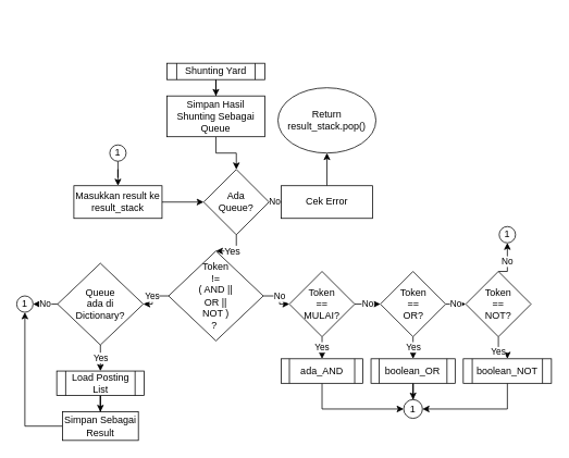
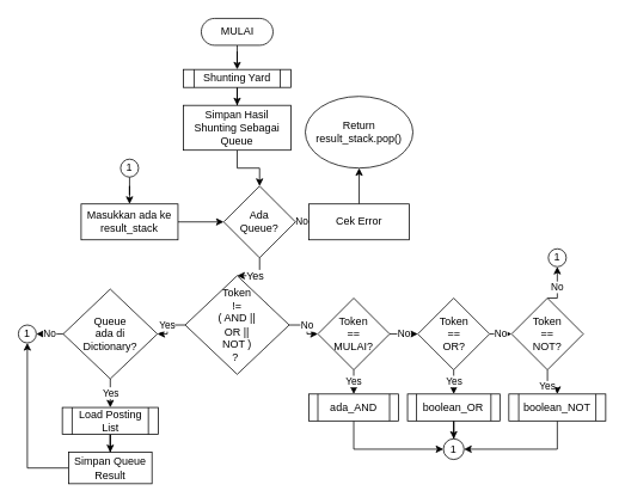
  <mxCell id="0" />
  <mxCell id="1" parent="0" />
+ <mxCell id="2" value="" style="edgeStyle=orthogonalEdgeStyle;rounded=0;orthogonalLoop=1;jettySize=auto;html=1;" parent="1" source="3" target="5" edge="1"><mxGeometry relative="1" as="geometry" /></mxCell>
+ <mxCell id="3" value="MULAI" style="html=1;dashed=0;whitespace=wrap;shape=mxgraph.dfd.start" parent="1" vertex="1"><mxGeometry x="224" y="20" width="80" height="30" as="geometry" /></mxCell>
  <mxCell id="4" value="" style="edgeStyle=orthogonalEdgeStyle;rounded=0;orthogonalLoop=1;jettySize=auto;html=1;" parent="1" source="5" target="7" edge="1"><mxGeometry relative="1" as="geometry" /></mxCell>
  <mxCell id="5" value="Shunting Yard" style="shape=process;whiteSpace=wrap;html=1;backgroundOutline=1;" parent="1" vertex="1"><mxGeometry x="204" y="77" width="120" height="20" as="geometry" /></mxCell>
  <mxCell id="6" value="" style="edgeStyle=orthogonalEdgeStyle;rounded=0;orthogonalLoop=1;jettySize=auto;html=1;" parent="1" source="7" target="11" edge="1"><mxGeometry relative="1" as="geometry" /></mxCell>
  <mxCell id="7" value="Simpan Hasil Shunting Sebagai Queue" style="rounded=0;whiteSpace=wrap;html=1;" parent="1" vertex="1"><mxGeometry x="204" y="117" width="120" height="50" as="geometry" /></mxCell>
  <mxCell id="8" value="No" style="edgeStyle=orthogonalEdgeStyle;rounded=0;orthogonalLoop=1;jettySize=auto;html=1;" parent="1" source="11" target="13" edge="1"><mxGeometry relative="1" as="geometry" /></mxCell>
  <mxCell id="9" value="" style="edgeStyle=orthogonalEdgeStyle;rounded=0;orthogonalLoop=1;jettySize=auto;html=1;entryX=0.5;entryY=0;entryDx=0;entryDy=0;" parent="1" source="11" target="17" edge="1"><mxGeometry relative="1" as="geometry"><Array as="points" /><mxPoint x="263.793" y="296.897" as="sourcePoint" /></mxGeometry></mxCell>
  <mxCell id="10" value="Yes" style="text;html=1;resizable=0;points=[];align=center;verticalAlign=middle;labelBackgroundColor=#ffffff;" parent="9" vertex="1" connectable="0"><mxGeometry x="0.15" relative="1" as="geometry"><mxPoint as="offset" /></mxGeometry></mxCell>
  <mxCell id="11" value="Ada&lt;br&gt;Queue?" style="rhombus;whiteSpace=wrap;html=1;" parent="1" vertex="1"><mxGeometry x="249" y="207" width="80" height="80" as="geometry" /></mxCell>
  <mxCell id="12" value="" style="edgeStyle=orthogonalEdgeStyle;rounded=0;orthogonalLoop=1;jettySize=auto;html=1;" parent="1" source="13" target="14" edge="1"><mxGeometry relative="1" as="geometry" /></mxCell>
  <mxCell id="13" value="Cek Error" style="rounded=0;whiteSpace=wrap;html=1;" parent="1" vertex="1"><mxGeometry x="344" y="227" width="112" height="40" as="geometry" /></mxCell>
  <mxCell id="14" value="Return result_stack.pop()" style="ellipse;whiteSpace=wrap;html=1;" parent="1" vertex="1"><mxGeometry x="340" y="107" width="120" height="80" as="geometry" /></mxCell>
  <mxCell id="15" value="No" style="edgeStyle=orthogonalEdgeStyle;rounded=0;orthogonalLoop=1;jettySize=auto;html=1;" parent="1" source="17" target="20" edge="1"><mxGeometry relative="1" as="geometry" /></mxCell>
  <mxCell id="16" value="Yes" style="edgeStyle=orthogonalEdgeStyle;rounded=0;orthogonalLoop=1;jettySize=auto;html=1;" parent="1" source="17" target="29" edge="1"><mxGeometry relative="1" as="geometry" /></mxCell>
  <mxCell id="17" value="Token&lt;br&gt;!=&lt;br&gt;( AND ||&lt;br&gt;OR ||&lt;br&gt;NOT )&lt;br&gt;?&amp;nbsp;" style="rhombus;whiteSpace=wrap;html=1;" parent="1" vertex="1"><mxGeometry x="206" y="307" width="116" height="110" as="geometry" /></mxCell>
  <mxCell id="18" value="No" style="edgeStyle=orthogonalEdgeStyle;rounded=0;orthogonalLoop=1;jettySize=auto;html=1;" parent="1" source="20" target="26" edge="1"><mxGeometry relative="1" as="geometry" /></mxCell>
  <mxCell id="19" value="Yes" style="edgeStyle=orthogonalEdgeStyle;rounded=0;orthogonalLoop=1;jettySize=auto;html=1;" parent="1" source="20" target="40" edge="1"><mxGeometry relative="1" as="geometry" /></mxCell>
  <mxCell id="20" value="Token&lt;br&gt;==&lt;br&gt;MULAI?" style="rhombus;whiteSpace=wrap;html=1;" parent="1" vertex="1"><mxGeometry x="354" y="332" width="80" height="80" as="geometry" /></mxCell>
  <mxCell id="21" value="Yes" style="edgeStyle=orthogonalEdgeStyle;rounded=0;orthogonalLoop=1;jettySize=auto;html=1;" parent="1" source="23" target="44" edge="1"><mxGeometry relative="1" as="geometry" /></mxCell>
  <mxCell id="22" value="No" style="edgeStyle=orthogonalEdgeStyle;rounded=0;orthogonalLoop=1;jettySize=auto;html=1;entryX=0.5;entryY=1;entryDx=0;entryDy=0;exitX=0.5;exitY=0;exitDx=0;exitDy=0;" parent="1" source="23" target="46" edge="1"><mxGeometry relative="1" as="geometry"><mxPoint x="702.5" y="277" as="targetPoint" /><Array as="points" /></mxGeometry></mxCell>
  <mxCell id="23" value="Token&lt;br&gt;==&lt;br&gt;NOT?" style="rhombus;whiteSpace=wrap;html=1;" parent="1" vertex="1"><mxGeometry x="570" y="332" width="80" height="80" as="geometry" /></mxCell>
  <mxCell id="24" value="No" style="edgeStyle=orthogonalEdgeStyle;rounded=0;orthogonalLoop=1;jettySize=auto;html=1;" parent="1" source="26" target="23" edge="1"><mxGeometry relative="1" as="geometry" /></mxCell>
  <mxCell id="25" value="Yes" style="edgeStyle=orthogonalEdgeStyle;rounded=0;orthogonalLoop=1;jettySize=auto;html=1;" parent="1" source="26" target="42" edge="1"><mxGeometry relative="1" as="geometry" /></mxCell>
  <mxCell id="26" value="Token&lt;br&gt;==&lt;br&gt;OR?" style="rhombus;whiteSpace=wrap;html=1;" parent="1" vertex="1"><mxGeometry x="465.5" y="332" width="80" height="80" as="geometry" /></mxCell>
  <mxCell id="27" value="No" style="edgeStyle=orthogonalEdgeStyle;rounded=0;orthogonalLoop=1;jettySize=auto;html=1;" parent="1" source="29" target="34" edge="1"><mxGeometry relative="1" as="geometry" /></mxCell>
  <mxCell id="28" value="Yes" style="edgeStyle=orthogonalEdgeStyle;rounded=0;orthogonalLoop=1;jettySize=auto;html=1;" parent="1" source="29" target="36" edge="1"><mxGeometry relative="1" as="geometry" /></mxCell>
  <mxCell id="29" value="Queue&lt;br&gt;ada di&lt;br&gt;Dictionary?" style="rhombus;whiteSpace=wrap;html=1;" parent="1" vertex="1"><mxGeometry x="70" y="322" width="105" height="100" as="geometry" /></mxCell>
  <mxCell id="30" value="" style="edgeStyle=orthogonalEdgeStyle;rounded=0;orthogonalLoop=1;jettySize=auto;html=1;" parent="1" source="31" target="33" edge="1"><mxGeometry relative="1" as="geometry" /></mxCell>
  <mxCell id="31" value="1" style="ellipse;whiteSpace=wrap;html=1;aspect=fixed;" parent="1" vertex="1"><mxGeometry x="134" y="177" width="20" height="20" as="geometry" /></mxCell>
  <mxCell id="32" value="" style="edgeStyle=orthogonalEdgeStyle;rounded=0;orthogonalLoop=1;jettySize=auto;html=1;" parent="1" source="33" target="11" edge="1"><mxGeometry relative="1" as="geometry" /></mxCell>
- <mxCell id="33" value="Masukkan result ke result_stack" style="rounded=0;whiteSpace=wrap;html=1;" parent="1" vertex="1"><mxGeometry x="90" y="227" width="108" height="40" as="geometry" /></mxCell>
+ <mxCell id="33" value="Masukkan ada ke result_stack" style="rounded=0;whiteSpace=wrap;html=1;" parent="1" vertex="1"><mxGeometry x="90" y="227" width="108" height="40" as="geometry" /></mxCell>
  <mxCell id="34" value="1" style="ellipse;whiteSpace=wrap;html=1;aspect=fixed;" parent="1" vertex="1"><mxGeometry x="20" y="362" width="20" height="20" as="geometry" /></mxCell>
  <mxCell id="35" value="" style="edgeStyle=orthogonalEdgeStyle;rounded=0;orthogonalLoop=1;jettySize=auto;html=1;" parent="1" source="36" target="38" edge="1"><mxGeometry relative="1" as="geometry" /></mxCell>
  <mxCell id="36" value="Load Posting List" style="shape=process;whiteSpace=wrap;html=1;backgroundOutline=1;" parent="1" vertex="1"><mxGeometry x="69" y="454" width="107" height="30" as="geometry" /></mxCell>
  <mxCell id="37" style="edgeStyle=orthogonalEdgeStyle;rounded=0;orthogonalLoop=1;jettySize=auto;html=1;" parent="1" source="38" target="34" edge="1"><mxGeometry relative="1" as="geometry" /></mxCell>
- <mxCell id="38" value="Simpan Sebagai Result" style="rounded=0;whiteSpace=wrap;html=1;" parent="1" vertex="1"><mxGeometry x="76" y="504" width="93" height="35" as="geometry" /></mxCell>
+ <mxCell id="38" value="Simpan Queue Result" style="rounded=0;whiteSpace=wrap;html=1;" parent="1" vertex="1"><mxGeometry x="76" y="504" width="93" height="35" as="geometry" /></mxCell>
  <mxCell id="39" style="edgeStyle=orthogonalEdgeStyle;rounded=0;orthogonalLoop=1;jettySize=auto;html=1;entryX=0;entryY=0.5;entryDx=0;entryDy=0;exitX=0.5;exitY=1;exitDx=0;exitDy=0;" parent="1" source="40" target="45" edge="1"><mxGeometry relative="1" as="geometry"><Array as="points"><mxPoint x="394" y="500" /></Array></mxGeometry></mxCell>
  <mxCell id="40" value="ada_AND" style="shape=process;whiteSpace=wrap;html=1;backgroundOutline=1;" parent="1" vertex="1"><mxGeometry x="344" y="439" width="100" height="30" as="geometry" /></mxCell>
  <mxCell id="41" value="" style="edgeStyle=orthogonalEdgeStyle;rounded=0;orthogonalLoop=1;jettySize=auto;html=1;" parent="1" source="42" target="45" edge="1"><mxGeometry relative="1" as="geometry" /></mxCell>
  <mxCell id="42" value="boolean_OR" style="shape=process;whiteSpace=wrap;html=1;backgroundOutline=1;" parent="1" vertex="1"><mxGeometry x="454" y="439" width="103" height="30" as="geometry" /></mxCell>
  <mxCell id="43" style="edgeStyle=orthogonalEdgeStyle;rounded=0;orthogonalLoop=1;jettySize=auto;html=1;entryX=1;entryY=0.5;entryDx=0;entryDy=0;exitX=0.5;exitY=1;exitDx=0;exitDy=0;" parent="1" source="44" target="45" edge="1"><mxGeometry relative="1" as="geometry"><Array as="points"><mxPoint x="621" y="500" /></Array></mxGeometry></mxCell>
  <mxCell id="44" value="boolean_NOT" style="shape=process;whiteSpace=wrap;html=1;backgroundOutline=1;" parent="1" vertex="1"><mxGeometry x="567" y="439" width="108" height="30" as="geometry" /></mxCell>
  <mxCell id="45" value="1" style="ellipse;whiteSpace=wrap;html=1;aspect=fixed;" parent="1" vertex="1"><mxGeometry x="494" y="489" width="23" height="23" as="geometry" /></mxCell>
  <mxCell id="46" value="1" style="ellipse;whiteSpace=wrap;html=1;aspect=fixed;" parent="1" vertex="1"><mxGeometry x="611" y="277" width="20" height="20" as="geometry" /></mxCell>
